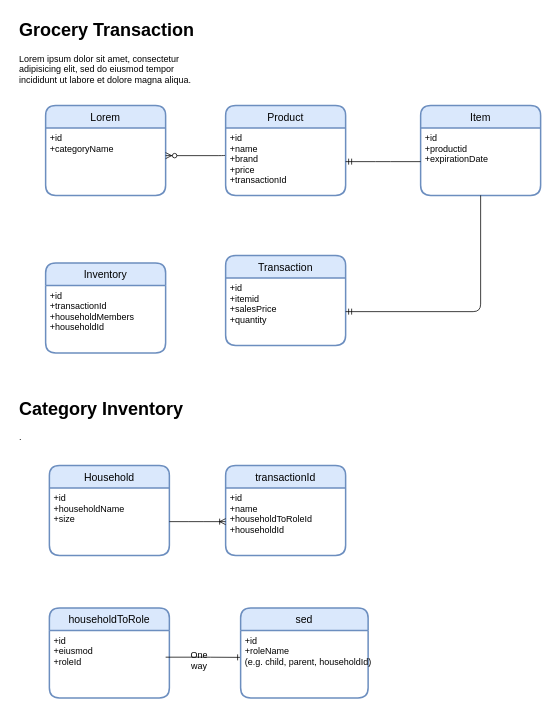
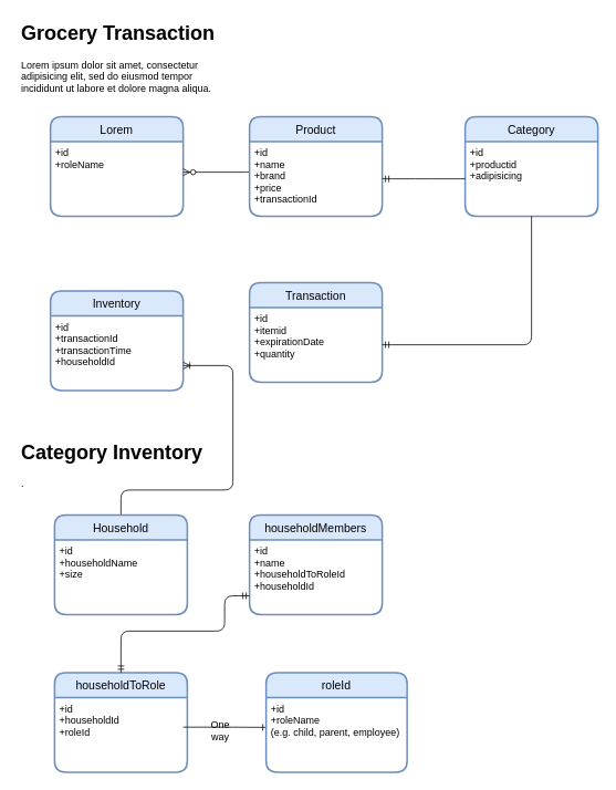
  <mxCell id="0" />
  <mxCell id="1" parent="0" />
  <mxCell id="2" value="Lorem" style="swimlane;childLayout=stackLayout;horizontal=1;startSize=30;horizontalStack=0;rounded=1;fontSize=14;fontStyle=0;strokeWidth=2;resizeParent=0;resizeLast=1;shadow=0;dashed=0;align=center;fillColor=#dae8fc;strokeColor=#6c8ebf;" vertex="1" parent="1"><mxGeometry x="60" y="140" width="160" height="120" as="geometry" /></mxCell>
- <mxCell id="3" value="+id&#10;+categoryName" style="align=left;strokeColor=none;fillColor=none;spacingLeft=4;fontSize=12;verticalAlign=top;resizable=0;rotatable=0;part=1;" vertex="1" parent="2"><mxGeometry y="30" width="160" height="90" as="geometry" /></mxCell>
- <mxCell id="4" value="Item" style="swimlane;childLayout=stackLayout;horizontal=1;startSize=30;horizontalStack=0;rounded=1;fontSize=14;fontStyle=0;strokeWidth=2;resizeParent=0;resizeLast=1;shadow=0;dashed=0;align=center;fillColor=#dae8fc;strokeColor=#6c8ebf;" vertex="1" parent="1"><mxGeometry x="560" y="140" width="160" height="120" as="geometry" /></mxCell>
- <mxCell id="5" value="+id&#10;+productid&#10;+expirationDate&#10;" style="align=left;strokeColor=none;fillColor=none;spacingLeft=4;fontSize=12;verticalAlign=top;resizable=0;rotatable=0;part=1;" vertex="1" parent="4"><mxGeometry y="30" width="160" height="90" as="geometry" /></mxCell>
+ <mxCell id="3" value="+id&#10;+roleName" style="align=left;strokeColor=none;fillColor=none;spacingLeft=4;fontSize=12;verticalAlign=top;resizable=0;rotatable=0;part=1;" vertex="1" parent="2"><mxGeometry y="30" width="160" height="90" as="geometry" /></mxCell>
+ <mxCell id="4" value="Category" style="swimlane;childLayout=stackLayout;horizontal=1;startSize=30;horizontalStack=0;rounded=1;fontSize=14;fontStyle=0;strokeWidth=2;resizeParent=0;resizeLast=1;shadow=0;dashed=0;align=center;fillColor=#dae8fc;strokeColor=#6c8ebf;" vertex="1" parent="1"><mxGeometry x="560" y="140" width="160" height="120" as="geometry" /></mxCell>
+ <mxCell id="5" value="+id&#10;+productid&#10;+adipisicing&#10;" style="align=left;strokeColor=none;fillColor=none;spacingLeft=4;fontSize=12;verticalAlign=top;resizable=0;rotatable=0;part=1;" vertex="1" parent="4"><mxGeometry y="30" width="160" height="90" as="geometry" /></mxCell>
  <mxCell id="6" value="" style="edgeStyle=orthogonalEdgeStyle;fontSize=12;html=1;endArrow=ERzeroToMany;endFill=1;exitX=0;exitY=0.4;exitDx=0;exitDy=0;exitPerimeter=0;" edge="1" parent="1" source="8"><mxGeometry width="100" height="100" relative="1" as="geometry"><mxPoint x="240" y="230" as="sourcePoint" /><mxPoint x="220" y="207" as="targetPoint" /><Array as="points"><mxPoint x="300" y="207" /></Array></mxGeometry></mxCell>
  <mxCell id="7" value="Product" style="swimlane;childLayout=stackLayout;horizontal=1;startSize=30;horizontalStack=0;rounded=1;fontSize=14;fontStyle=0;strokeWidth=2;resizeParent=0;resizeLast=1;shadow=0;dashed=0;align=center;fillColor=#dae8fc;strokeColor=#6c8ebf;" vertex="1" parent="1"><mxGeometry x="300" y="140" width="160" height="120" as="geometry" /></mxCell>
  <mxCell id="8" value="+id&#10;+name&#10;+brand&#10;+price&#10;+transactionId&#10;" style="align=left;strokeColor=none;fillColor=none;spacingLeft=4;fontSize=12;verticalAlign=top;resizable=0;rotatable=0;part=1;" vertex="1" parent="7"><mxGeometry y="30" width="160" height="90" as="geometry" /></mxCell>
  <mxCell id="9" value="" style="edgeStyle=elbowEdgeStyle;fontSize=12;html=1;endArrow=ERmandOne;entryX=1;entryY=0.5;entryDx=0;entryDy=0;" edge="1" parent="1" target="8"><mxGeometry width="100" height="100" relative="1" as="geometry"><mxPoint x="560" y="215" as="sourcePoint" /><mxPoint x="580" y="130" as="targetPoint" /></mxGeometry></mxCell>
  <mxCell id="10" value="Transaction" style="swimlane;childLayout=stackLayout;horizontal=1;startSize=30;horizontalStack=0;rounded=1;fontSize=14;fontStyle=0;strokeWidth=2;resizeParent=0;resizeLast=1;shadow=0;dashed=0;align=center;fillColor=#dae8fc;strokeColor=#6c8ebf;" vertex="1" parent="1"><mxGeometry x="300" y="340" width="160" height="120" as="geometry" /></mxCell>
- <mxCell id="11" value="+id&#10;+itemid&#10;+salesPrice&#10;+quantity" style="align=left;strokeColor=none;fillColor=none;spacingLeft=4;fontSize=12;verticalAlign=top;resizable=0;rotatable=0;part=1;" vertex="1" parent="10"><mxGeometry y="30" width="160" height="90" as="geometry" /></mxCell>
+ <mxCell id="11" value="+id&#10;+itemid&#10;+expirationDate&#10;+quantity" style="align=left;strokeColor=none;fillColor=none;spacingLeft=4;fontSize=12;verticalAlign=top;resizable=0;rotatable=0;part=1;" vertex="1" parent="10"><mxGeometry y="30" width="160" height="90" as="geometry" /></mxCell>
  <mxCell id="12" value="" style="edgeStyle=elbowEdgeStyle;fontSize=12;html=1;endArrow=ERmandOne;exitX=0.5;exitY=1;exitDx=0;exitDy=0;entryX=1;entryY=0.5;entryDx=0;entryDy=0;" edge="1" parent="1" source="5" target="11"><mxGeometry width="100" height="100" relative="1" as="geometry"><mxPoint x="580" y="450" as="sourcePoint" /><mxPoint x="680" y="350" as="targetPoint" /><Array as="points"><mxPoint x="640" y="330" /></Array></mxGeometry></mxCell>
  <mxCell id="13" value="&lt;h1&gt;Grocery Transaction&lt;br&gt;&lt;/h1&gt;&lt;p&gt;Lorem ipsum dolor sit amet, consectetur adipisicing elit, sed do eiusmod tempor incididunt ut labore et dolore magna aliqua.&lt;/p&gt;" style="text;html=1;strokeColor=none;fillColor=none;spacing=5;spacingTop=-20;whiteSpace=wrap;overflow=hidden;rounded=0;" vertex="1" parent="1"><mxGeometry x="20" y="20" width="250" height="120" as="geometry" /></mxCell>
  <mxCell id="14" value="Inventory" style="swimlane;childLayout=stackLayout;horizontal=1;startSize=30;horizontalStack=0;rounded=1;fontSize=14;fontStyle=0;strokeWidth=2;resizeParent=0;resizeLast=1;shadow=0;dashed=0;align=center;fillColor=#dae8fc;strokeColor=#6c8ebf;" vertex="1" parent="1"><mxGeometry x="60" y="350" width="160" height="120" as="geometry" /></mxCell>
- <mxCell id="15" value="+id&#10;+transactionId&#10;+householdMembers&#10;+householdId&#10;&#10;" style="align=left;strokeColor=none;fillColor=none;spacingLeft=4;fontSize=12;verticalAlign=top;resizable=0;rotatable=0;part=1;" vertex="1" parent="14"><mxGeometry y="30" width="160" height="90" as="geometry" /></mxCell>
+ <mxCell id="15" value="+id&#10;+transactionId&#10;+transactionTime&#10;+householdId&#10;&#10;" style="align=left;strokeColor=none;fillColor=none;spacingLeft=4;fontSize=12;verticalAlign=top;resizable=0;rotatable=0;part=1;" vertex="1" parent="14"><mxGeometry y="30" width="160" height="90" as="geometry" /></mxCell>
  <mxCell id="16" value="&lt;h1&gt;Category Inventory&lt;br&gt;&lt;/h1&gt;&lt;p&gt;.&lt;/p&gt;" style="text;html=1;strokeColor=none;fillColor=none;spacing=5;spacingTop=-20;whiteSpace=wrap;overflow=hidden;rounded=0;" vertex="1" parent="1"><mxGeometry x="20" y="525" width="250" height="120" as="geometry" /></mxCell>
+ <mxCell id="17" value="" style="edgeStyle=orthogonalEdgeStyle;fontSize=12;html=1;endArrow=ERoneToMany;entryX=1;entryY=0.75;entryDx=0;entryDy=0;exitX=0.5;exitY=0;exitDx=0;exitDy=0;" edge="1" parent="1" source="18" target="14"><mxGeometry width="100" height="100" relative="1" as="geometry"><mxPoint x="250" y="650" as="sourcePoint" /><mxPoint x="410" y="540" as="targetPoint" /><Array as="points"><mxPoint x="145" y="590" /><mxPoint x="280" y="590" /><mxPoint x="280" y="440" /></Array></mxGeometry></mxCell>
  <mxCell id="18" value="Household" style="swimlane;childLayout=stackLayout;horizontal=1;startSize=30;horizontalStack=0;rounded=1;fontSize=14;fontStyle=0;strokeWidth=2;resizeParent=0;resizeLast=1;shadow=0;dashed=0;align=center;fillColor=#dae8fc;strokeColor=#6c8ebf;" vertex="1" parent="1"><mxGeometry x="65" y="620" width="160" height="120" as="geometry" /></mxCell>
  <mxCell id="19" value="+id&#10;+householdName&#10;+size&#10;&#10;" style="align=left;strokeColor=none;fillColor=none;spacingLeft=4;fontSize=12;verticalAlign=top;resizable=0;rotatable=0;part=1;" vertex="1" parent="18"><mxGeometry y="30" width="160" height="90" as="geometry" /></mxCell>
- <mxCell id="20" value="transactionId" style="swimlane;childLayout=stackLayout;horizontal=1;startSize=30;horizontalStack=0;rounded=1;fontSize=14;fontStyle=0;strokeWidth=2;resizeParent=0;resizeLast=1;shadow=0;dashed=0;align=center;fillColor=#dae8fc;strokeColor=#6c8ebf;" vertex="1" parent="1"><mxGeometry x="300" y="620" width="160" height="120" as="geometry" /></mxCell>
+ <mxCell id="20" value="householdMembers" style="swimlane;childLayout=stackLayout;horizontal=1;startSize=30;horizontalStack=0;rounded=1;fontSize=14;fontStyle=0;strokeWidth=2;resizeParent=0;resizeLast=1;shadow=0;dashed=0;align=center;fillColor=#dae8fc;strokeColor=#6c8ebf;" vertex="1" parent="1"><mxGeometry x="300" y="620" width="160" height="120" as="geometry" /></mxCell>
  <mxCell id="21" value="+id&#10;+name&#10;+householdToRoleId&#10;+householdId&#10;&#10;" style="align=left;strokeColor=none;fillColor=none;spacingLeft=4;fontSize=12;verticalAlign=top;resizable=0;rotatable=0;part=1;" vertex="1" parent="20"><mxGeometry y="30" width="160" height="90" as="geometry" /></mxCell>
- <mxCell id="22" value="" style="edgeStyle=elbowEdgeStyle;fontSize=12;html=1;endArrow=ERoneToMany;entryX=0;entryY=0.5;entryDx=0;entryDy=0;exitX=1;exitY=0.5;exitDx=0;exitDy=0;" edge="1" parent="1" source="19" target="21"><mxGeometry width="100" height="100" relative="1" as="geometry"><mxPoint x="150" y="850" as="sourcePoint" /><mxPoint x="250" y="750" as="targetPoint" /><Array as="points"><mxPoint x="260" y="720" /></Array></mxGeometry></mxCell>
  <mxCell id="23" value="householdToRole" style="swimlane;childLayout=stackLayout;horizontal=1;startSize=30;horizontalStack=0;rounded=1;fontSize=14;fontStyle=0;strokeWidth=2;resizeParent=0;resizeLast=1;shadow=0;dashed=0;align=center;fillColor=#dae8fc;strokeColor=#6c8ebf;" vertex="1" parent="1"><mxGeometry x="65" y="810" width="160" height="120" as="geometry" /></mxCell>
- <mxCell id="24" value="+id&#10;+eiusmod&#10;+roleId&#10;&#10;" style="align=left;strokeColor=none;fillColor=none;spacingLeft=4;fontSize=12;verticalAlign=top;resizable=0;rotatable=0;part=1;" vertex="1" parent="23"><mxGeometry y="30" width="160" height="90" as="geometry" /></mxCell>
+ <mxCell id="24" value="+id&#10;+householdId&#10;+roleId&#10;&#10;" style="align=left;strokeColor=none;fillColor=none;spacingLeft=4;fontSize=12;verticalAlign=top;resizable=0;rotatable=0;part=1;" vertex="1" parent="23"><mxGeometry y="30" width="160" height="90" as="geometry" /></mxCell>
+ <mxCell id="25" value="" style="edgeStyle=orthogonalEdgeStyle;fontSize=12;html=1;endArrow=ERmandOne;startArrow=ERmandOne;entryX=0;entryY=0.75;entryDx=0;entryDy=0;exitX=0.5;exitY=0;exitDx=0;exitDy=0;" edge="1" parent="1" source="23" target="21"><mxGeometry width="100" height="100" relative="1" as="geometry"><mxPoint x="230" y="850" as="sourcePoint" /><mxPoint x="310" y="780" as="targetPoint" /><Array as="points"><mxPoint x="145" y="760" /><mxPoint x="270" y="760" /><mxPoint x="270" y="718" /></Array></mxGeometry></mxCell>
  <mxCell id="26" value="" style="edgeStyle=elbowEdgeStyle;fontSize=12;html=1;endArrow=ERone;endFill=1;exitX=0.969;exitY=0.397;exitDx=0;exitDy=0;exitPerimeter=0;" edge="1" parent="1" source="24"><mxGeometry width="100" height="100" relative="1" as="geometry"><mxPoint x="180" y="1040" as="sourcePoint" /><mxPoint x="320" y="876" as="targetPoint" /></mxGeometry></mxCell>
- <mxCell id="27" value="sed" style="swimlane;childLayout=stackLayout;horizontal=1;startSize=30;horizontalStack=0;rounded=1;fontSize=14;fontStyle=0;strokeWidth=2;resizeParent=0;resizeLast=1;shadow=0;dashed=0;align=center;fillColor=#dae8fc;strokeColor=#6c8ebf;" vertex="1" parent="1"><mxGeometry x="320" y="810" width="170" height="120" as="geometry" /></mxCell>
- <mxCell id="28" value="+id&#10;+roleName&#10;(e.g. child, parent, householdId)&#10;&#10;" style="align=left;strokeColor=none;fillColor=none;spacingLeft=4;fontSize=12;verticalAlign=top;resizable=0;rotatable=0;part=1;" vertex="1" parent="27"><mxGeometry y="30" width="170" height="90" as="geometry" /></mxCell>
+ <mxCell id="27" value="roleId" style="swimlane;childLayout=stackLayout;horizontal=1;startSize=30;horizontalStack=0;rounded=1;fontSize=14;fontStyle=0;strokeWidth=2;resizeParent=0;resizeLast=1;shadow=0;dashed=0;align=center;fillColor=#dae8fc;strokeColor=#6c8ebf;" vertex="1" parent="1"><mxGeometry x="320" y="810" width="170" height="120" as="geometry" /></mxCell>
+ <mxCell id="28" value="+id&#10;+roleName&#10;(e.g. child, parent, employee)&#10;&#10;" style="align=left;strokeColor=none;fillColor=none;spacingLeft=4;fontSize=12;verticalAlign=top;resizable=0;rotatable=0;part=1;" vertex="1" parent="27"><mxGeometry y="30" width="170" height="90" as="geometry" /></mxCell>
  <mxCell id="29" value="One way" style="text;html=1;strokeColor=none;fillColor=none;align=center;verticalAlign=middle;whiteSpace=wrap;rounded=0;" vertex="1" parent="1"><mxGeometry x="245" y="870" width="40" height="20" as="geometry" /></mxCell>
